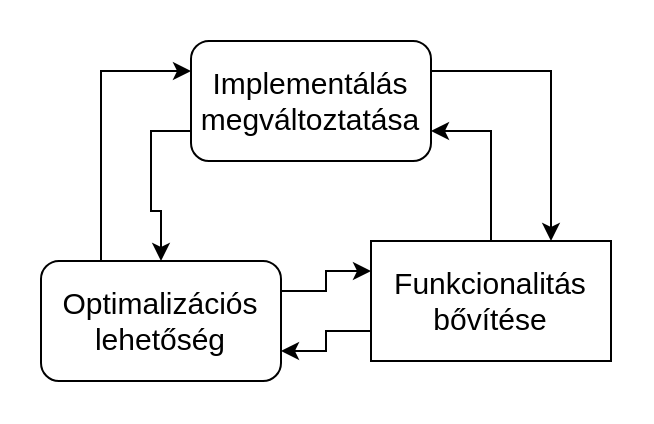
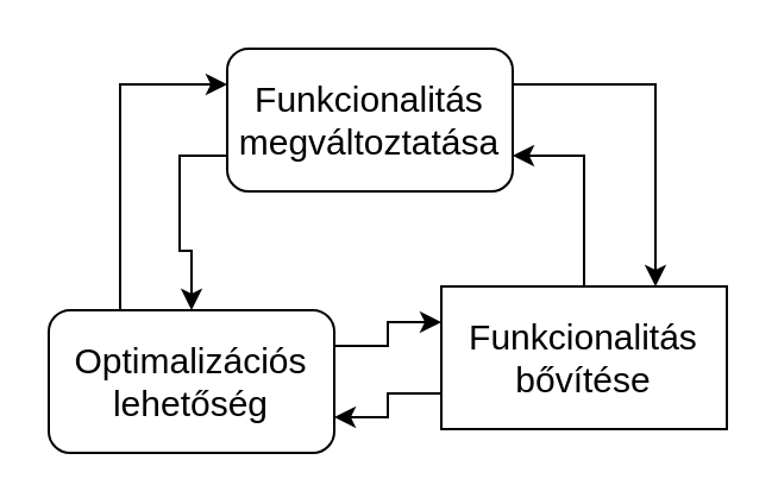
  <mxCell id="0" />
  <mxCell id="1" parent="0" />
  <mxCell id="2" style="edgeStyle=orthogonalEdgeStyle;rounded=0;orthogonalLoop=1;jettySize=auto;html=1;exitX=0;exitY=0.75;exitDx=0;exitDy=0;entryX=0.5;entryY=0;entryDx=0;entryDy=0;" edge="1" parent="1" source="4" target="7"><mxGeometry relative="1" as="geometry" /></mxCell>
  <mxCell id="3" style="edgeStyle=orthogonalEdgeStyle;rounded=0;orthogonalLoop=1;jettySize=auto;html=1;exitX=1;exitY=0.25;exitDx=0;exitDy=0;entryX=0.75;entryY=0;entryDx=0;entryDy=0;" edge="1" parent="1" source="4" target="10"><mxGeometry relative="1" as="geometry" /></mxCell>
- <mxCell id="4" value="&lt;font style=&quot;font-size: 15px;&quot;&gt;Implementálás megváltoztatása&lt;/font&gt;" style="rounded=1;whiteSpace=wrap;html=1;" vertex="1" parent="1"><mxGeometry x="95" y="20" width="120" height="60" as="geometry" /></mxCell>
+ <mxCell id="4" value="&lt;font style=&quot;font-size: 15px;&quot;&gt;Funkcionalitás megváltoztatása&lt;/font&gt;" style="rounded=1;whiteSpace=wrap;html=1;" vertex="1" parent="1"><mxGeometry x="95" y="20" width="120" height="60" as="geometry" /></mxCell>
  <mxCell id="5" style="edgeStyle=orthogonalEdgeStyle;rounded=0;orthogonalLoop=1;jettySize=auto;html=1;exitX=1;exitY=0.25;exitDx=0;exitDy=0;entryX=0;entryY=0.25;entryDx=0;entryDy=0;" edge="1" parent="1" source="7" target="10"><mxGeometry relative="1" as="geometry" /></mxCell>
  <mxCell id="6" style="edgeStyle=orthogonalEdgeStyle;rounded=0;orthogonalLoop=1;jettySize=auto;html=1;exitX=0.25;exitY=0;exitDx=0;exitDy=0;entryX=0;entryY=0.25;entryDx=0;entryDy=0;" edge="1" parent="1" source="7" target="4"><mxGeometry relative="1" as="geometry" /></mxCell>
  <mxCell id="7" value="&lt;font style=&quot;font-size: 15px;&quot;&gt;Optimalizációs lehetőség&lt;/font&gt;" style="rounded=1;whiteSpace=wrap;html=1;" vertex="1" parent="1"><mxGeometry x="20" y="130" width="120" height="60" as="geometry" /></mxCell>
  <mxCell id="8" style="edgeStyle=orthogonalEdgeStyle;rounded=0;orthogonalLoop=1;jettySize=auto;html=1;exitX=0.5;exitY=0;exitDx=0;exitDy=0;entryX=1;entryY=0.75;entryDx=0;entryDy=0;" edge="1" parent="1" source="10" target="4"><mxGeometry relative="1" as="geometry" /></mxCell>
  <mxCell id="9" style="edgeStyle=orthogonalEdgeStyle;rounded=0;orthogonalLoop=1;jettySize=auto;html=1;exitX=0;exitY=0.75;exitDx=0;exitDy=0;entryX=1;entryY=0.75;entryDx=0;entryDy=0;" edge="1" parent="1" source="10" target="7"><mxGeometry relative="1" as="geometry" /></mxCell>
  <mxCell id="10" value="&lt;font style=&quot;font-size: 15px;&quot;&gt;Funkcionalitás bővítése&lt;/font&gt;" style="whiteSpace=wrap;html=1;rounded=0;" vertex="1" parent="1"><mxGeometry x="185" y="120" width="120" height="60" as="geometry" /></mxCell>
